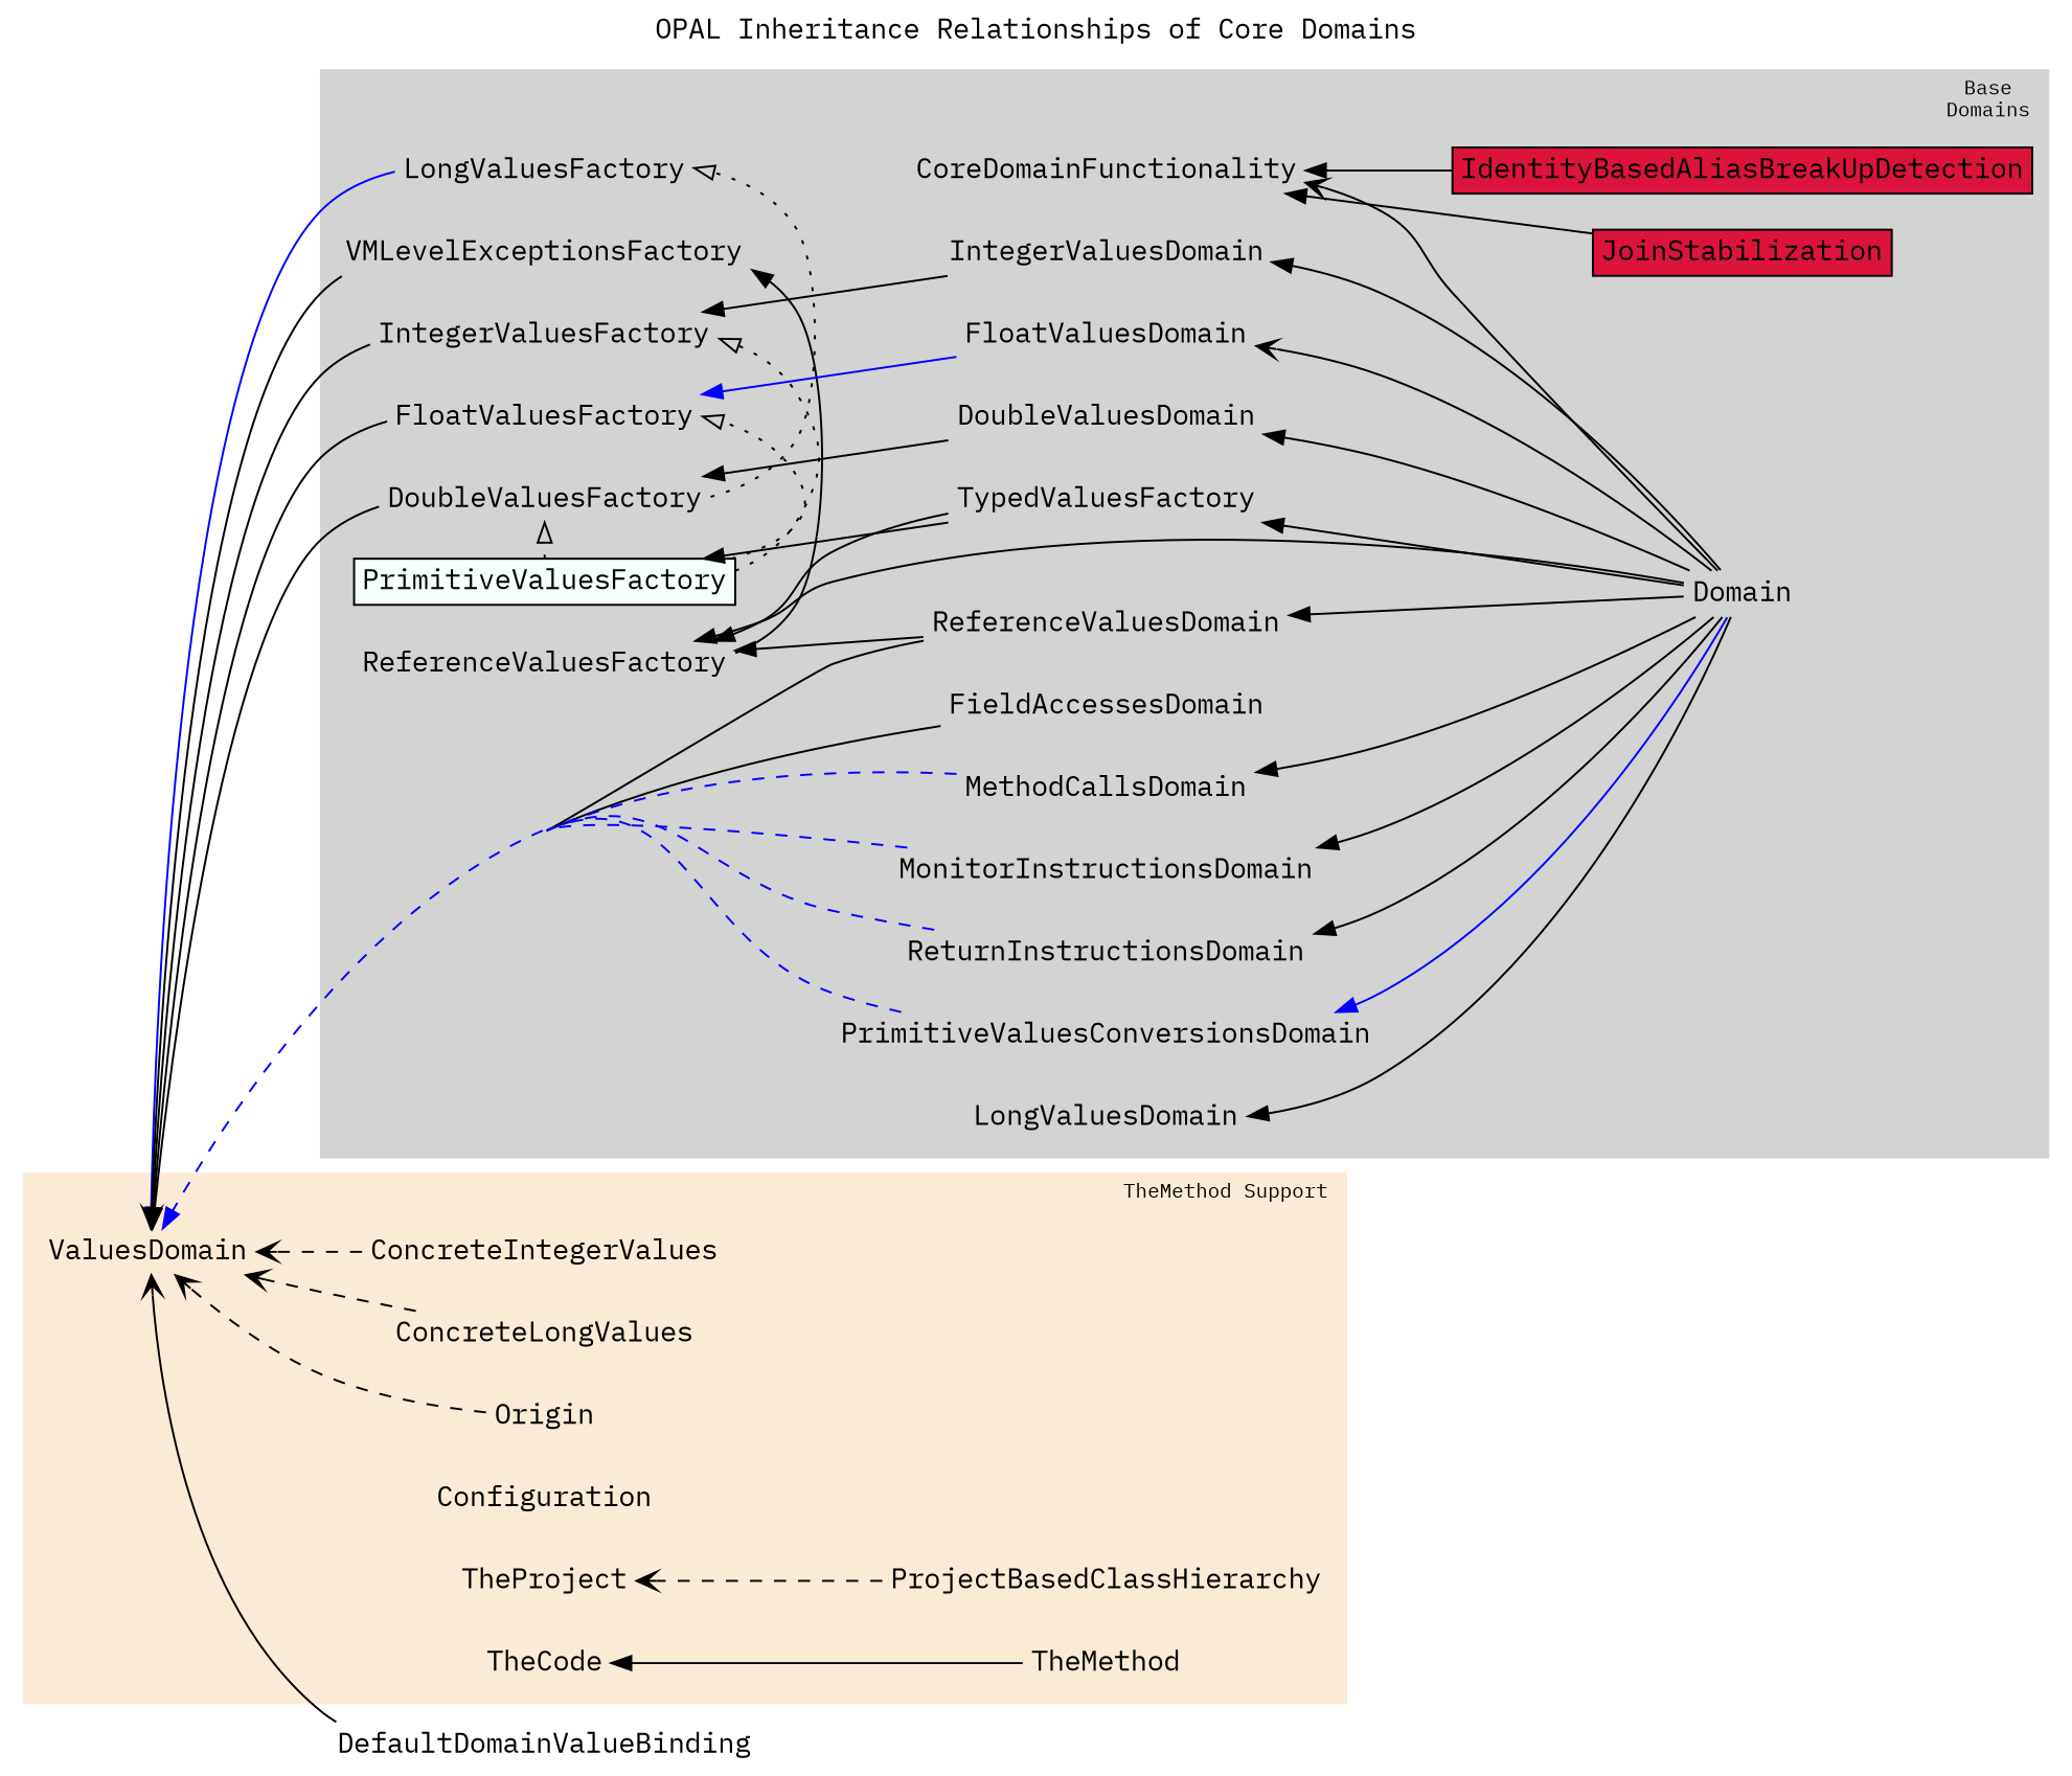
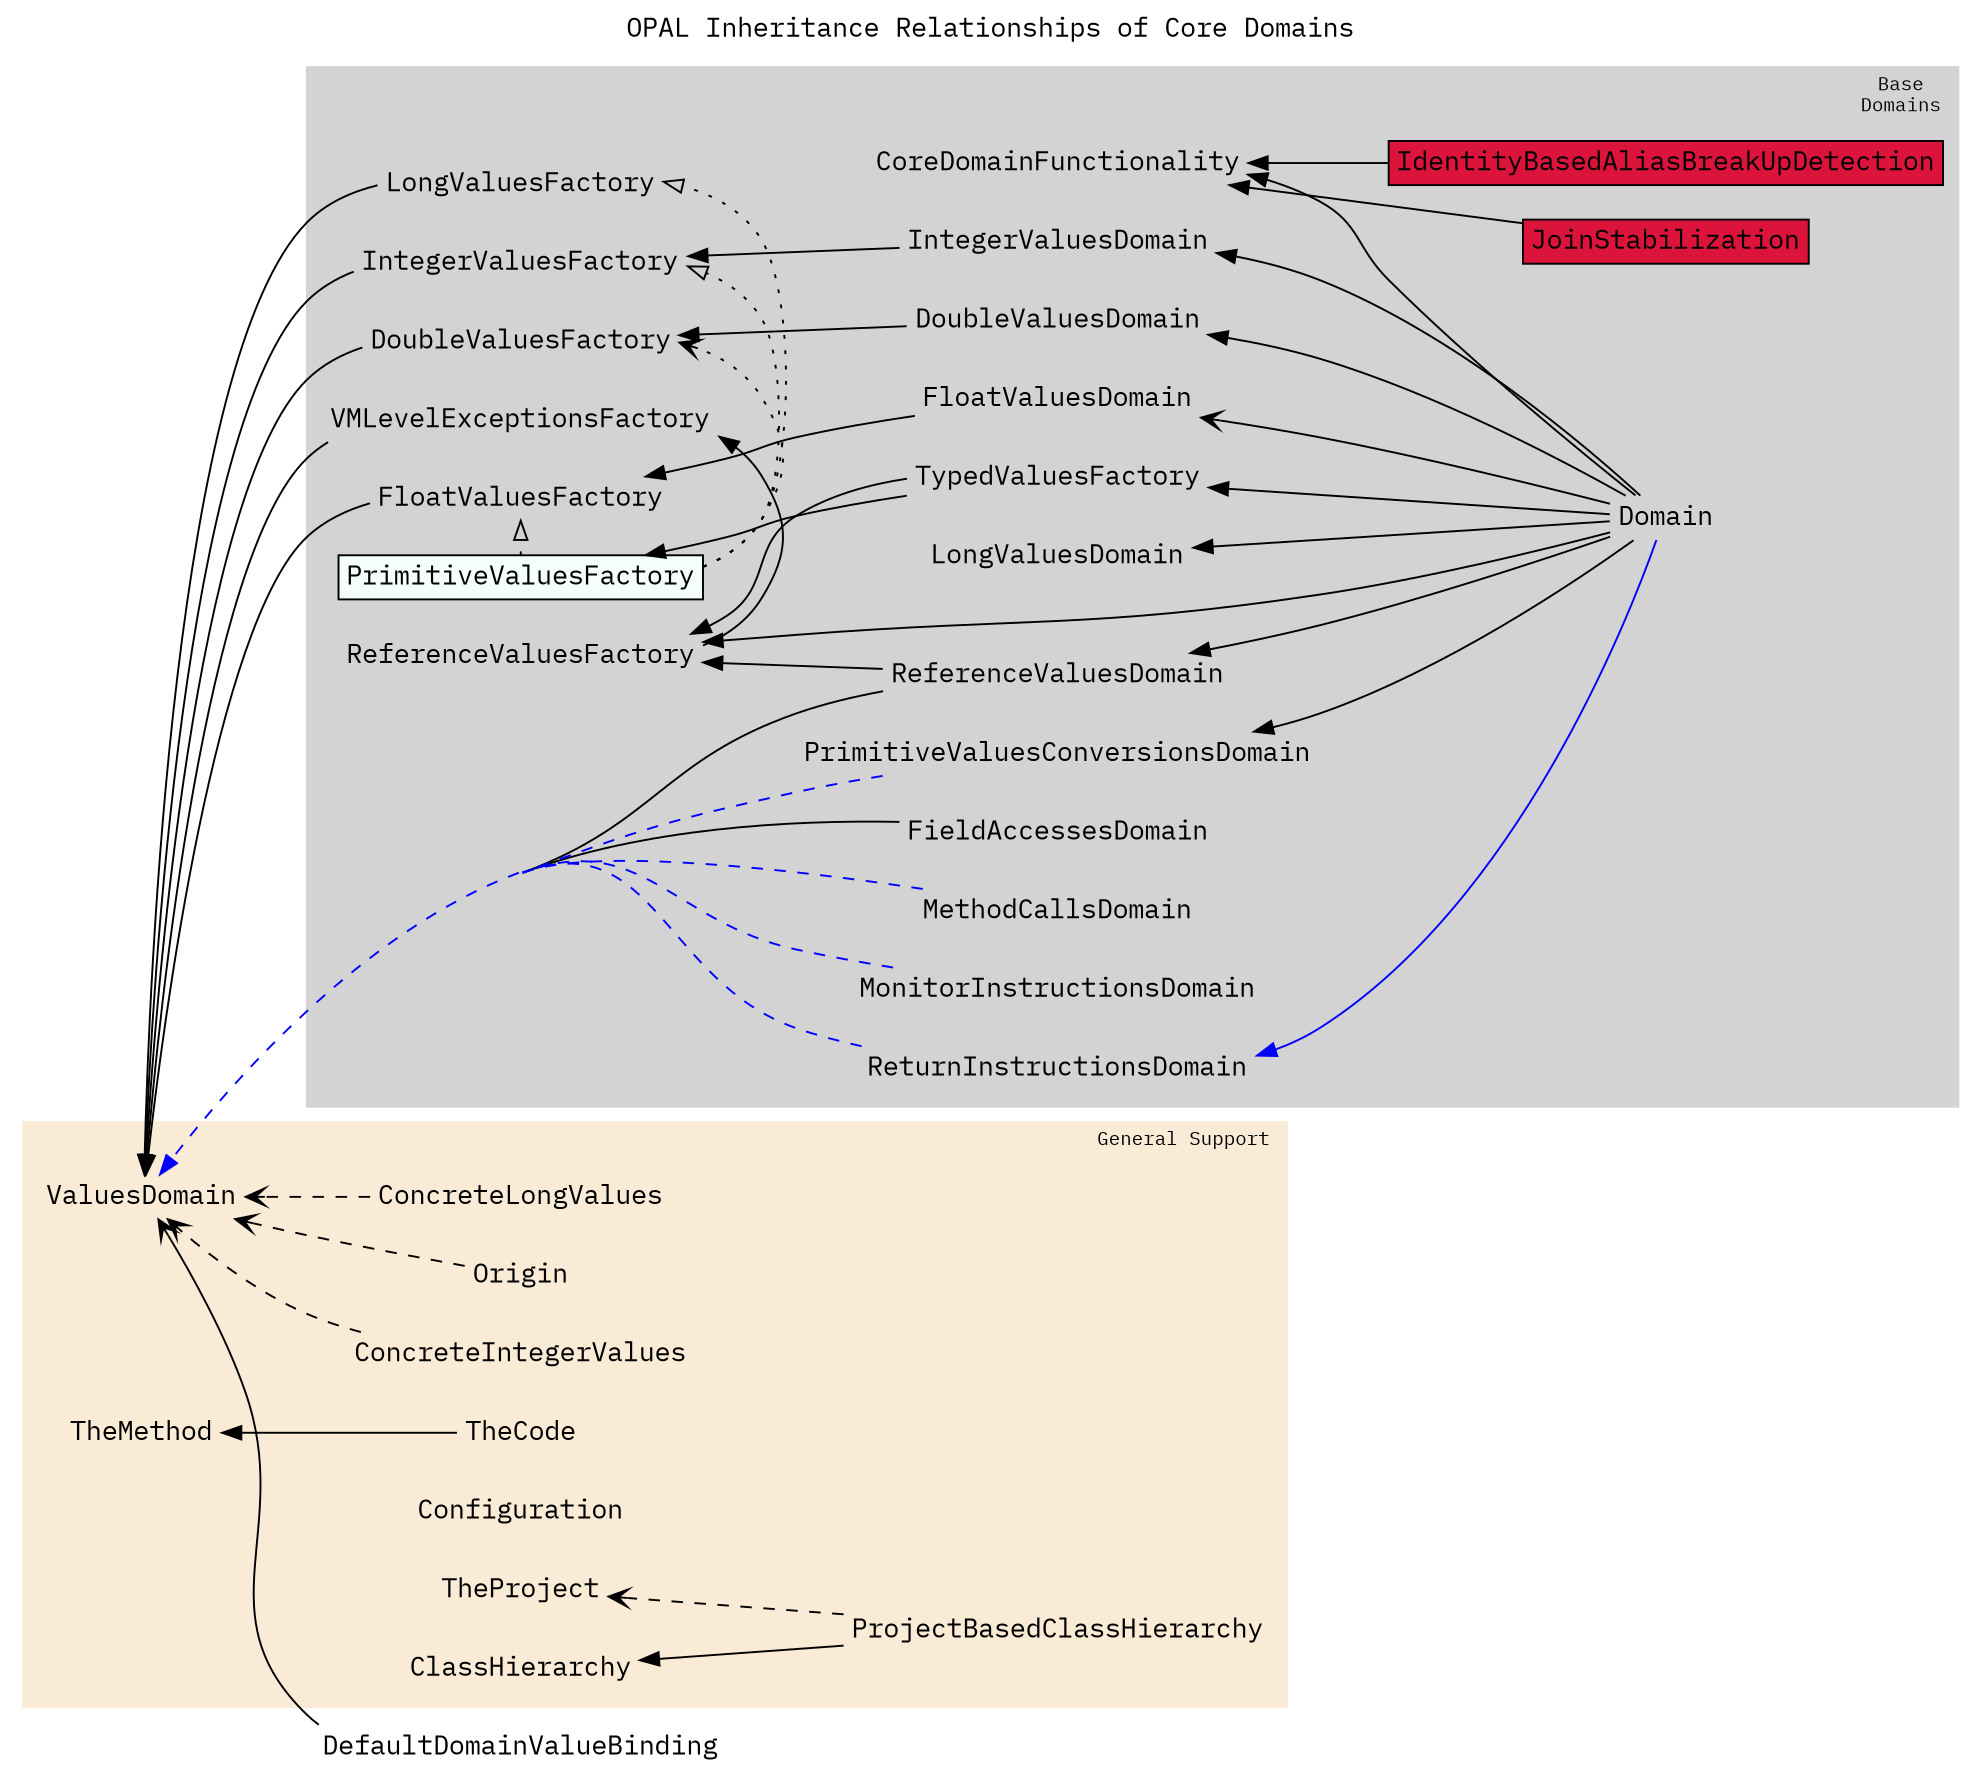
  digraph {
    compound=true
    concentrate=true
    fontname="IBM Plex Mono"
    label="OPAL Inheritance Relationships of Core Domains"
    labelloc=t
    rankdir=RL
    node [fontname="IBM Plex Mono" margin="0.05,0.05" shape=plaintext]
    edge [fontname="IBM Plex Mono"]
    ConcreteIntegerValues [height=0]
    ConcreteLongValues [height=0]
    Origin [height=0]
+   ClassHierarchy [height=0]
    TheProject [height=0]
    TheCode [height=0]
    Configuration [height=0]
    ValuesDomain [height=0]
    ProjectBasedClassHierarchy [height=0]
    TheMethod [height=0]
    ReferenceValuesFactory [height=0]
    PrimitiveValuesFactory [fillcolor=mintcream height=0 shape=rectangle style=filled]
    IntegerValuesDomain [height=0]
    LongValuesDomain [height=0]
    FloatValuesDomain [height=0]
    DoubleValuesDomain [height=0]
    ReferenceValuesDomain [height=0]
    FieldAccessesDomain [height=0]
    MethodCallsDomain [height=0]
    MonitorInstructionsDomain [height=0]
    ReturnInstructionsDomain [height=0]
    PrimitiveValuesConversionsDomain [height=0]
    IntegerValuesFactory [height=0]
    LongValuesFactory [height=0]
    FloatValuesFactory [height=0]
    DoubleValuesFactory [height=0]
    VMLevelExceptionsFactory [height=0]
    JoinStabilization [fillcolor=crimson height=0 shape=rectangle style=filled]
    IdentityBasedAliasBreakUpDetection [fillcolor=crimson height=0 shape=rectangle style=filled]
    CoreDomainFunctionality [height=0]
    Domain [height=0]
    TypedValuesFactory [height=0]
    DefaultDomainValueBinding [height=0]
    subgraph cluster_1 {
      color=antiquewhite
      fontsize=10
-     label="TheMethod Support"
+     label="General Support"
      labeljust=l
      style=filled
      ValuesDomain
      ProjectBasedClassHierarchy
      TheMethod
      subgraph sub_2 {
        color=antiquewhite
        fontsize=10
        label="General Support"
        labeljust=l
        rank=same
        style=filled
        ConcreteIntegerValues
        ConcreteLongValues
        Origin
+       ClassHierarchy
        TheProject
        TheCode
        Configuration
      }
    }
    subgraph cluster_3 {
      color=lightgrey
      fontsize=10
      label="Base\nDomains"
      labeljust=l
      style=filled
      CoreDomainFunctionality
      Domain
      TypedValuesFactory
      subgraph sub_4 {
        color=lightgrey
        fontsize=10
        label="Base\nDomains"
        labeljust=l
        style=filled
        ReferenceValuesFactory
        PrimitiveValuesFactory
      }
      subgraph sub_5 {
        color=lightgrey
        fontsize=10
        label="Base\nDomains"
        labeljust=l
        rank=same
        style=filled
        IntegerValuesDomain
        LongValuesDomain
        FloatValuesDomain
        DoubleValuesDomain
        ReferenceValuesDomain
        FieldAccessesDomain
        MethodCallsDomain
        MonitorInstructionsDomain
        ReturnInstructionsDomain
        PrimitiveValuesConversionsDomain
      }
      subgraph sub_6 {
        color=lightgrey
        fontsize=10
        label="Base\nDomains"
        labeljust=l
        rank=same
        style=filled
        ReferenceValuesFactory
        PrimitiveValuesFactory
        IntegerValuesFactory
        LongValuesFactory
        FloatValuesFactory
        DoubleValuesFactory
        VMLevelExceptionsFactory
      }
      subgraph sub_7 {
        color=lightgrey
        fontsize=10
        label="Base\nDomains"
        labeljust=l
        rank=same
        style=filled
        JoinStabilization
        IdentityBasedAliasBreakUpDetection
      }
    }
    subgraph sub_8 {
    }
    ConcreteIntegerValues -> ValuesDomain [arrowhead=vee style=dashed]
    ConcreteLongValues -> ValuesDomain [arrowhead=vee style=dashed]
    Origin -> ValuesDomain [arrowhead=vee style=dashed]
+   ProjectBasedClassHierarchy -> ClassHierarchy
    ProjectBasedClassHierarchy -> TheProject [arrowhead=vee style=dashed]
-   TheMethod -> TheCode
+   TheCode -> TheMethod
    ReferenceValuesFactory -> VMLevelExceptionsFactory
    PrimitiveValuesFactory -> IntegerValuesFactory [arrowhead=onormal style=dotted]
-   DoubleValuesFactory -> LongValuesFactory [arrowhead=onormal style=dotted]
+   PrimitiveValuesFactory -> LongValuesFactory [arrowhead=onormal style=dotted]
    PrimitiveValuesFactory -> FloatValuesFactory [arrowhead=onormal style=dotted]
-   PrimitiveValuesFactory -> DoubleValuesFactory [arrowhead=onormal style=dotted]
+   PrimitiveValuesFactory -> DoubleValuesFactory [arrowhead=vee style=dotted]
    IntegerValuesDomain -> IntegerValuesFactory
-   FloatValuesDomain -> FloatValuesFactory [color=blue]
+   FloatValuesDomain -> FloatValuesFactory
    DoubleValuesDomain -> DoubleValuesFactory
    ReferenceValuesDomain -> ValuesDomain
    ReferenceValuesDomain -> ReferenceValuesFactory
    FieldAccessesDomain -> ValuesDomain
    MethodCallsDomain -> ValuesDomain [color=blue style=dashed]
    MonitorInstructionsDomain -> ValuesDomain [color=blue style=dashed]
    ReturnInstructionsDomain -> ValuesDomain [color=blue style=dashed]
    PrimitiveValuesConversionsDomain -> ValuesDomain [color=blue style=dashed]
    IntegerValuesFactory -> ValuesDomain
-   LongValuesFactory -> ValuesDomain [color=blue]
+   LongValuesFactory -> ValuesDomain
    FloatValuesFactory -> ValuesDomain
    DoubleValuesFactory -> ValuesDomain
-   VMLevelExceptionsFactory -> ValuesDomain [arrowhead=vee]
+   VMLevelExceptionsFactory -> ValuesDomain
    JoinStabilization -> CoreDomainFunctionality
    IdentityBasedAliasBreakUpDetection -> CoreDomainFunctionality
    Domain -> ReferenceValuesFactory
    Domain -> IntegerValuesDomain
    Domain -> LongValuesDomain
    Domain -> FloatValuesDomain [arrowhead=vee]
    Domain -> DoubleValuesDomain
    Domain -> ReferenceValuesDomain
-   Domain -> MethodCallsDomain
-   Domain -> MonitorInstructionsDomain
-   Domain -> ReturnInstructionsDomain
-   Domain -> PrimitiveValuesConversionsDomain [color=blue]
-   Domain -> CoreDomainFunctionality [arrowhead=vee]
+   Domain -> ReturnInstructionsDomain [color=blue]
+   Domain -> PrimitiveValuesConversionsDomain
+   Domain -> CoreDomainFunctionality
    Domain -> TypedValuesFactory
    TypedValuesFactory -> ReferenceValuesFactory
    TypedValuesFactory -> PrimitiveValuesFactory
    DefaultDomainValueBinding -> ValuesDomain [arrowhead=vee]
  }
